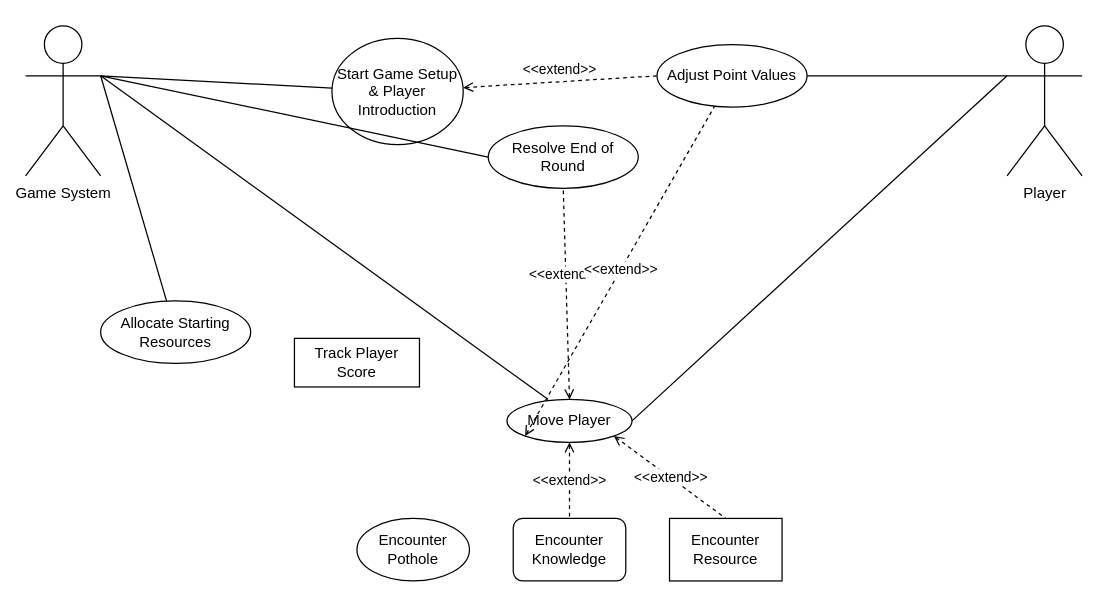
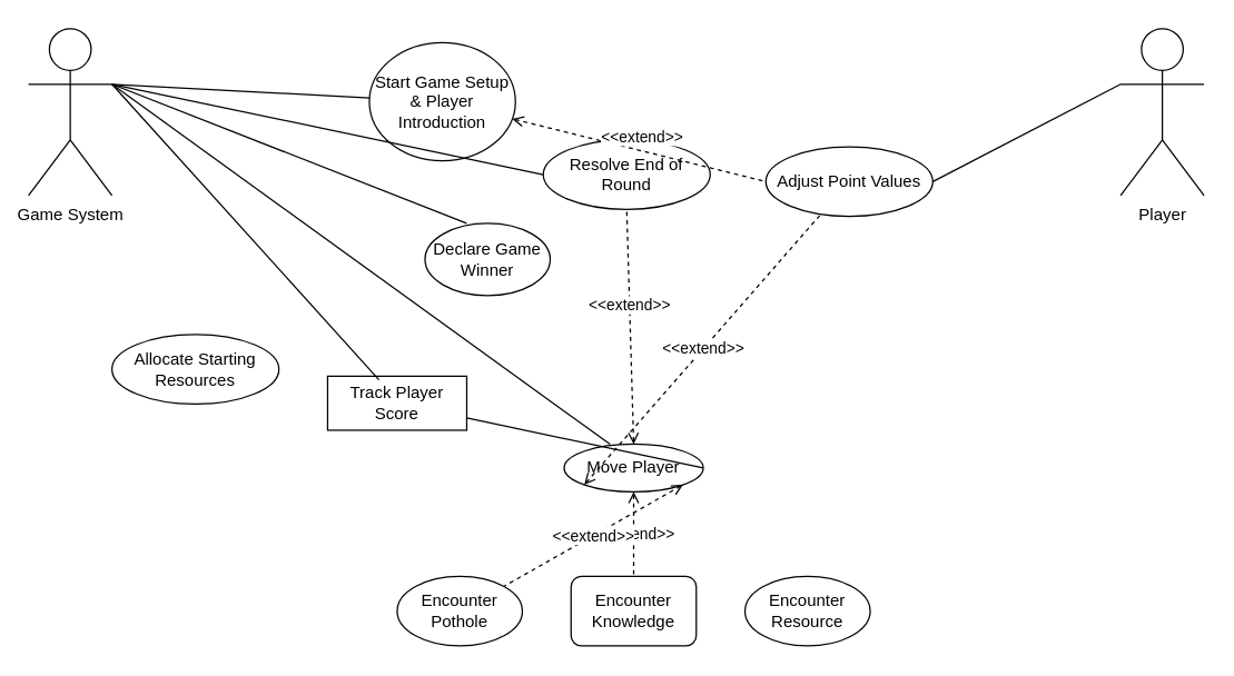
  <mxCell id="0" />
  <mxCell id="1" parent="0" />
  <mxCell id="2" value="" style="rounded=0;orthogonalLoop=1;jettySize=auto;html=1;strokeColor=default;endArrow=none;endFill=0;exitX=1;exitY=0.333;exitDx=0;exitDy=0;exitPerimeter=0;" parent="1" source="12" target="4" edge="1"><mxGeometry relative="1" as="geometry"><mxPoint x="-45" y="250" as="sourcePoint" /></mxGeometry></mxCell>
  <mxCell id="3" value="Player" style="shape=umlActor;verticalLabelPosition=bottom;verticalAlign=top;html=1;outlineConnect=0;rounded=1;" parent="1" vertex="1"><mxGeometry x="805" y="20" width="60" height="120" as="geometry" /></mxCell>
  <mxCell id="4" value="Start Game Setup &amp;amp; Player Introduction" style="ellipse;whiteSpace=wrap;html=1;verticalAlign=middle;rounded=1;align=center;labelPosition=center;verticalLabelPosition=middle;" parent="1" vertex="1"><mxGeometry x="265" y="30" width="105" height="85" as="geometry" /></mxCell>
  <mxCell id="5" value="&lt;div style=&quot;&quot;&gt;&amp;lt;&amp;lt;extend&amp;gt;&amp;gt;&lt;/div&gt;" style="rounded=0;orthogonalLoop=1;jettySize=auto;html=1;exitX=0.5;exitY=0;exitDx=0;exitDy=0;entryX=0.5;entryY=1;entryDx=0;entryDy=0;endArrow=none;endFill=0;startArrow=open;startFill=0;dashed=1;align=center;jumpStyle=none;" parent="1" source="6" target="7" edge="1"><mxGeometry x="0.182" relative="1" as="geometry"><mxPoint as="offset" /></mxGeometry></mxCell>
  <mxCell id="6" value="Move Player" style="ellipse;whiteSpace=wrap;html=1;verticalAlign=middle;rounded=1;align=center;labelPosition=center;verticalLabelPosition=middle;" parent="1" vertex="1"><mxGeometry x="405" y="318.86" width="100" height="34.28" as="geometry" /></mxCell>
  <mxCell id="7" value="Resolve End of Round" style="ellipse;whiteSpace=wrap;html=1;verticalAlign=middle;rounded=1;align=center;labelPosition=center;verticalLabelPosition=middle;" parent="1" vertex="1"><mxGeometry x="390" y="100" width="120" height="50" as="geometry" /></mxCell>
- <mxCell id="9" value="Adjust Point Values" style="ellipse;whiteSpace=wrap;html=1;verticalAlign=middle;rounded=1;align=center;labelPosition=center;verticalLabelPosition=middle;" parent="1" vertex="1"><mxGeometry x="525" y="35" width="120" height="50" as="geometry" /></mxCell>
- <mxCell id="10" value="" style="rounded=0;orthogonalLoop=1;jettySize=auto;html=1;strokeColor=default;endArrow=none;endFill=0;exitX=1;exitY=0.5;exitDx=0;exitDy=0;entryX=0;entryY=0.333;entryDx=0;entryDy=0;entryPerimeter=0;" parent="1" source="6" target="3" edge="1"><mxGeometry relative="1" as="geometry"><mxPoint x="-35" y="618" as="sourcePoint" /><mxPoint x="155" y="618" as="targetPoint" /></mxGeometry></mxCell>
+ <mxCell id="8" value="Declare Game Winner" style="ellipse;whiteSpace=wrap;html=1;verticalAlign=middle;rounded=1;align=center;labelPosition=center;verticalLabelPosition=middle;" parent="1" vertex="1"><mxGeometry x="305" y="160" width="90" height="52" as="geometry" /></mxCell>
+ <mxCell id="9" value="Adjust Point Values" style="ellipse;whiteSpace=wrap;html=1;verticalAlign=middle;rounded=1;align=center;labelPosition=center;verticalLabelPosition=middle;" parent="1" vertex="1"><mxGeometry x="550" y="105" width="120" height="50" as="geometry" /></mxCell>
+ <mxCell id="10" value="" style="rounded=0;orthogonalLoop=1;jettySize=auto;html=1;strokeColor=default;endArrow=none;endFill=0;exitX=1;exitY=0.5;exitDx=0;exitDy=0;" parent="1" source="6" target="15" edge="1"><mxGeometry relative="1" as="geometry"><mxPoint x="-35" y="618" as="sourcePoint" /><mxPoint x="155" y="618" as="targetPoint" /></mxGeometry></mxCell>
  <mxCell id="11" value="&lt;div style=&quot;&quot;&gt;&amp;lt;&amp;lt;extend&amp;gt;&amp;gt;&lt;/div&gt;" style="rounded=0;orthogonalLoop=1;jettySize=auto;html=1;entryX=0;entryY=0.5;entryDx=0;entryDy=0;endArrow=none;endFill=0;startArrow=open;startFill=0;dashed=1;align=center;jumpStyle=none;" parent="1" source="4" target="9" edge="1"><mxGeometry y="10" relative="1" as="geometry"><mxPoint x="242.5" y="200" as="sourcePoint" /><mxPoint x="57.5" y="348" as="targetPoint" /><mxPoint as="offset" /></mxGeometry></mxCell>
  <mxCell id="12" value="Game System" style="shape=umlActor;verticalLabelPosition=bottom;verticalAlign=top;html=1;outlineConnect=0;rounded=1;" parent="1" vertex="1"><mxGeometry x="20" y="20" width="60" height="120" as="geometry" /></mxCell>
+ <mxCell id="13" value="" style="rounded=0;orthogonalLoop=1;jettySize=auto;html=1;strokeColor=default;endArrow=none;endFill=0;entryX=0.333;entryY=0;entryDx=0;entryDy=0;exitX=1;exitY=0.333;exitDx=0;exitDy=0;exitPerimeter=0;entryPerimeter=0;" parent="1" source="12" target="8" edge="1"><mxGeometry relative="1" as="geometry"><mxPoint x="-45" y="250" as="sourcePoint" /><mxPoint x="78" y="166" as="targetPoint" /></mxGeometry></mxCell>
  <mxCell id="14" value="" style="rounded=0;orthogonalLoop=1;jettySize=auto;html=1;strokeColor=default;endArrow=none;endFill=0;entryX=0;entryY=0.5;entryDx=0;entryDy=0;exitX=1;exitY=0.333;exitDx=0;exitDy=0;exitPerimeter=0;" parent="1" source="12" target="7" edge="1"><mxGeometry relative="1" as="geometry"><mxPoint x="-45" y="250" as="sourcePoint" /><mxPoint x="65" y="256" as="targetPoint" /></mxGeometry></mxCell>
  <mxCell id="15" value="Track Player Score" style="whiteSpace=wrap;html=1;verticalAlign=middle;align=center;labelPosition=center;verticalLabelPosition=middle;rounded=0;" parent="1" vertex="1"><mxGeometry x="235" y="270" width="100" height="38.86" as="geometry" /></mxCell>
  <mxCell id="16" value="Allocate Starting Resources" style="ellipse;whiteSpace=wrap;html=1;verticalAlign=middle;rounded=1;align=center;labelPosition=center;verticalLabelPosition=middle;" parent="1" vertex="1"><mxGeometry x="80" y="240" width="120" height="50" as="geometry" /></mxCell>
  <mxCell id="17" value="Encounter Knowledge" style="whiteSpace=wrap;html=1;verticalAlign=middle;align=center;labelPosition=center;verticalLabelPosition=middle;rounded=1;" parent="1" vertex="1"><mxGeometry x="410" y="414" width="90" height="50" as="geometry" /></mxCell>
  <mxCell id="18" value="&lt;div style=&quot;&quot;&gt;&amp;lt;&amp;lt;extend&amp;gt;&amp;gt;&lt;/div&gt;" style="rounded=0;orthogonalLoop=1;jettySize=auto;html=1;entryX=0.5;entryY=0;entryDx=0;entryDy=0;endArrow=none;endFill=0;startArrow=open;startFill=0;dashed=1;align=center;jumpStyle=none;exitX=0.5;exitY=1;exitDx=0;exitDy=0;" parent="1" source="6" target="17" edge="1"><mxGeometry x="0.005" relative="1" as="geometry"><mxPoint x="-45" y="1005.72" as="sourcePoint" /><mxPoint x="55" y="935.72" as="targetPoint" /><mxPoint as="offset" /></mxGeometry></mxCell>
  <mxCell id="19" value="" style="rounded=0;orthogonalLoop=1;jettySize=auto;html=1;strokeColor=default;endArrow=none;endFill=0;entryX=0.33;entryY=0.003;entryDx=0;entryDy=0;exitX=1;exitY=0.333;exitDx=0;exitDy=0;exitPerimeter=0;entryPerimeter=0;" parent="1" source="12" target="6" edge="1"><mxGeometry relative="1" as="geometry"><mxPoint x="-45" y="250" as="sourcePoint" /><mxPoint x="153" y="337" as="targetPoint" /></mxGeometry></mxCell>
  <mxCell id="20" value="" style="rounded=0;orthogonalLoop=1;jettySize=auto;html=1;strokeColor=default;endArrow=none;endFill=0;exitX=1;exitY=0.5;exitDx=0;exitDy=0;entryX=0;entryY=0.333;entryDx=0;entryDy=0;entryPerimeter=0;" parent="1" source="9" target="3" edge="1"><mxGeometry relative="1" as="geometry"><mxPoint x="180" y="560" as="sourcePoint" /><mxPoint x="-45" y="670" as="targetPoint" /></mxGeometry></mxCell>
- <mxCell id="21" value="Encounter Resource" style="whiteSpace=wrap;html=1;verticalAlign=middle;align=center;labelPosition=center;verticalLabelPosition=middle;rounded=0;" parent="1" vertex="1"><mxGeometry x="535" y="414" width="90" height="50" as="geometry" /></mxCell>
+ <mxCell id="21" value="Encounter Resource" style="ellipse;whiteSpace=wrap;html=1;verticalAlign=middle;rounded=1;align=center;labelPosition=center;verticalLabelPosition=middle;" parent="1" vertex="1"><mxGeometry x="535" y="414" width="90" height="50" as="geometry" /></mxCell>
  <mxCell id="22" value="Encounter Pothole" style="ellipse;whiteSpace=wrap;html=1;verticalAlign=middle;rounded=1;align=center;labelPosition=center;verticalLabelPosition=middle;" parent="1" vertex="1"><mxGeometry x="285" y="414" width="90" height="50" as="geometry" /></mxCell>
  <mxCell id="23" value="&lt;div style=&quot;&quot;&gt;&amp;lt;&amp;lt;extend&amp;gt;&amp;gt;&lt;/div&gt;" style="rounded=0;orthogonalLoop=1;jettySize=auto;html=1;endArrow=none;endFill=0;startArrow=open;startFill=0;dashed=1;align=center;jumpStyle=none;exitX=0;exitY=1;exitDx=0;exitDy=0;" parent="1" source="6" target="9" edge="1"><mxGeometry x="0.005" relative="1" as="geometry"><mxPoint x="250" y="735.72" as="sourcePoint" /><mxPoint x="250" y="845.72" as="targetPoint" /><mxPoint as="offset" /></mxGeometry></mxCell>
- <mxCell id="24" value="&lt;div style=&quot;&quot;&gt;&amp;lt;&amp;lt;extend&amp;gt;&amp;gt;&lt;/div&gt;" style="rounded=0;orthogonalLoop=1;jettySize=auto;html=1;entryX=0.5;entryY=0;entryDx=0;entryDy=0;endArrow=none;endFill=0;startArrow=open;startFill=0;dashed=1;align=center;jumpStyle=none;exitX=1;exitY=1;exitDx=0;exitDy=0;" parent="1" source="6" target="21" edge="1"><mxGeometry x="0.005" relative="1" as="geometry"><mxPoint x="250" y="735.72" as="sourcePoint" /><mxPoint x="250" y="845.72" as="targetPoint" /><mxPoint as="offset" /></mxGeometry></mxCell>
- <mxCell id="25" value="" style="rounded=0;orthogonalLoop=1;jettySize=auto;html=1;strokeColor=default;endArrow=none;endFill=0;exitX=1;exitY=0.333;exitDx=0;exitDy=0;exitPerimeter=0;" parent="1" source="12" target="16" edge="1"><mxGeometry relative="1" as="geometry"><mxPoint x="90" y="70" as="sourcePoint" /><mxPoint x="156" y="243" as="targetPoint" /></mxGeometry></mxCell>
+ <mxCell id="24" value="&lt;div style=&quot;&quot;&gt;&amp;lt;&amp;lt;extend&amp;gt;&amp;gt;&lt;/div&gt;" style="rounded=0;orthogonalLoop=1;jettySize=auto;html=1;endArrow=none;endFill=0;startArrow=open;startFill=0;dashed=1;align=center;jumpStyle=none;exitX=1;exitY=1;exitDx=0;exitDy=0;" parent="1" source="6" target="22" edge="1"><mxGeometry x="0.005" relative="1" as="geometry"><mxPoint x="250" y="735.72" as="sourcePoint" /><mxPoint x="250" y="845.72" as="targetPoint" /><mxPoint as="offset" /></mxGeometry></mxCell>
+ <mxCell id="25" value="" style="rounded=0;orthogonalLoop=1;jettySize=auto;html=1;strokeColor=default;endArrow=none;endFill=0;entryX=0.369;entryY=0.066;entryDx=0;entryDy=0;exitX=1;exitY=0.333;exitDx=0;exitDy=0;exitPerimeter=0;entryPerimeter=0;" parent="1" source="12" target="15" edge="1"><mxGeometry relative="1" as="geometry"><mxPoint x="90" y="70" as="sourcePoint" /><mxPoint x="156" y="243" as="targetPoint" /></mxGeometry></mxCell>
